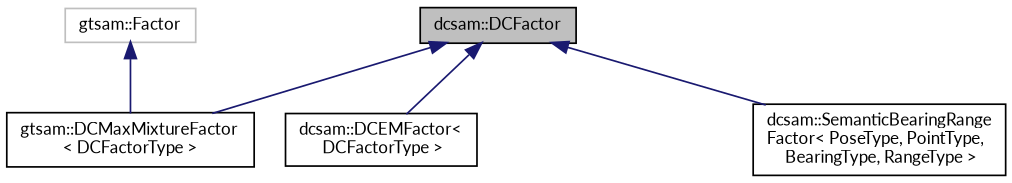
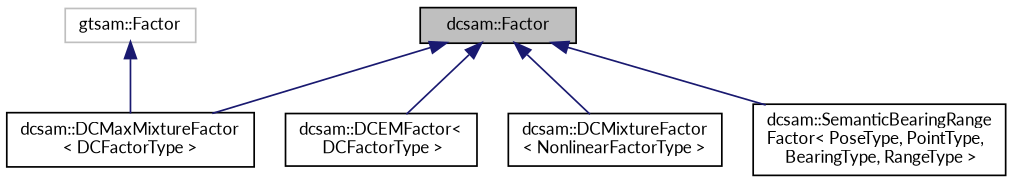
  digraph {
    fontname=Lato
    rankdir=TB
    node [color=black fillcolor=white fontname=Lato fontsize=10 shape=record style=filled]
    edge [color=midnightblue dir=back fontname=Lato fontsize=10 labelfontname=Helvetica labelfontsize=10 style=solid]
-   n1 [fillcolor=grey75 fontcolor=black height=0.2 label="dcsam::DCFactor" width=0.4]
+   n1 [fillcolor=grey75 fontcolor=black height=0.2 label="dcsam::Factor" width=0.4]
    n2 [height=0.2 label="dcsam::DCEMFactor\<\l DCFactorType \>" width=0.4]
-   n3 [height=0.2 label="gtsam::DCMaxMixtureFactor\l\< DCFactorType \>" width=0.4]
+   n3 [height=0.2 label="dcsam::DCMaxMixtureFactor\l\< DCFactorType \>" width=0.4]
+   n4 [height=0.2 label="dcsam::DCMixtureFactor\l\< NonlinearFactorType \>" width=0.4]
    n5 [height=0.2 label="dcsam::SemanticBearingRange\lFactor\< PoseType, PointType,\l BearingType, RangeType \>" width=0.4]
    n6 [color=grey75 height=0.2 label="gtsam::Factor" width=0.4]
    n1 -> n2
    n1 -> n3
+   n1 -> n4
    n1 -> n5
    n6 -> n3
  }
